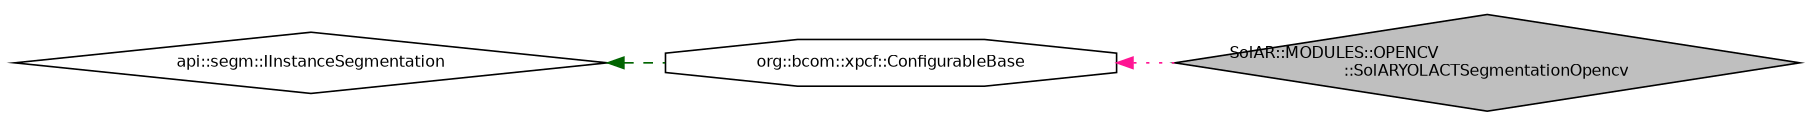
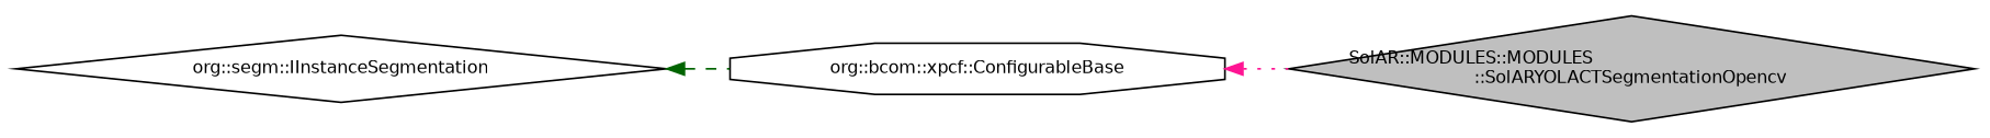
  digraph {
    rankdir=LR
    node [color=black fillcolor=white fontname=Helvetica fontsize=10 shape=diamond style=filled]
    edge [dir=back fontname=Helvetica fontsize=10 labelfontname=Helvetica labelfontsize=10]
-   n1 [fillcolor=grey75 fontcolor=black height=0.2 label="SolAR::MODULES::OPENCV\l::SolARYOLACTSegmentationOpencv" width=0.4]
+   n1 [fillcolor=grey75 fontcolor=black height=0.2 label="SolAR::MODULES::MODULES\l::SolARYOLACTSegmentationOpencv" width=0.4]
    n2 [height=0.2 label="org::bcom::xpcf::ConfigurableBase" shape=octagon width=0.4]
-   n3 [height=0.2 label="api::segm::IInstanceSegmentation" width=0.4]
+   n3 [height=0.2 label="org::segm::IInstanceSegmentation" width=0.4]
    n2 -> n1 [color=deeppink style=dotted]
    n3 -> n2 [color=darkgreen style=dashed]
  }
